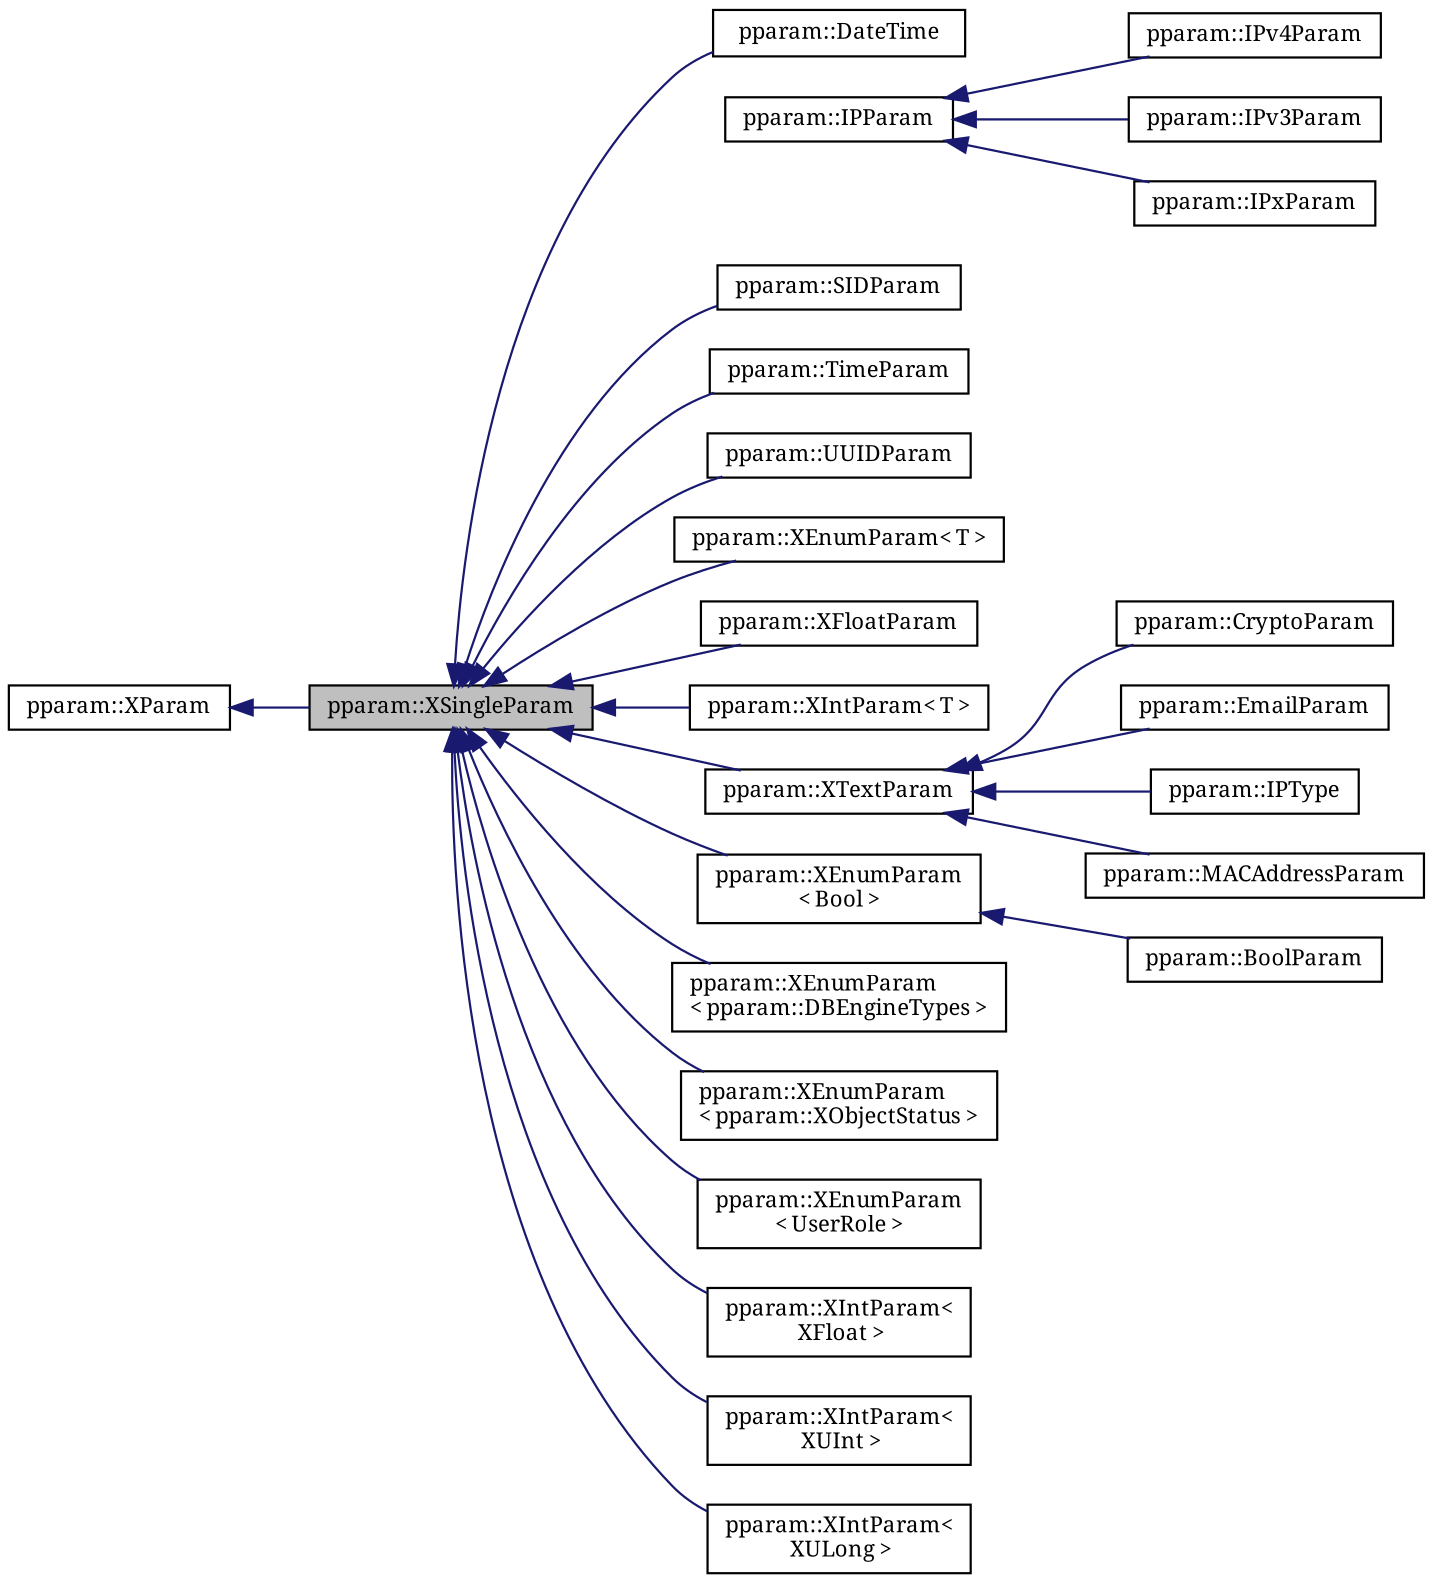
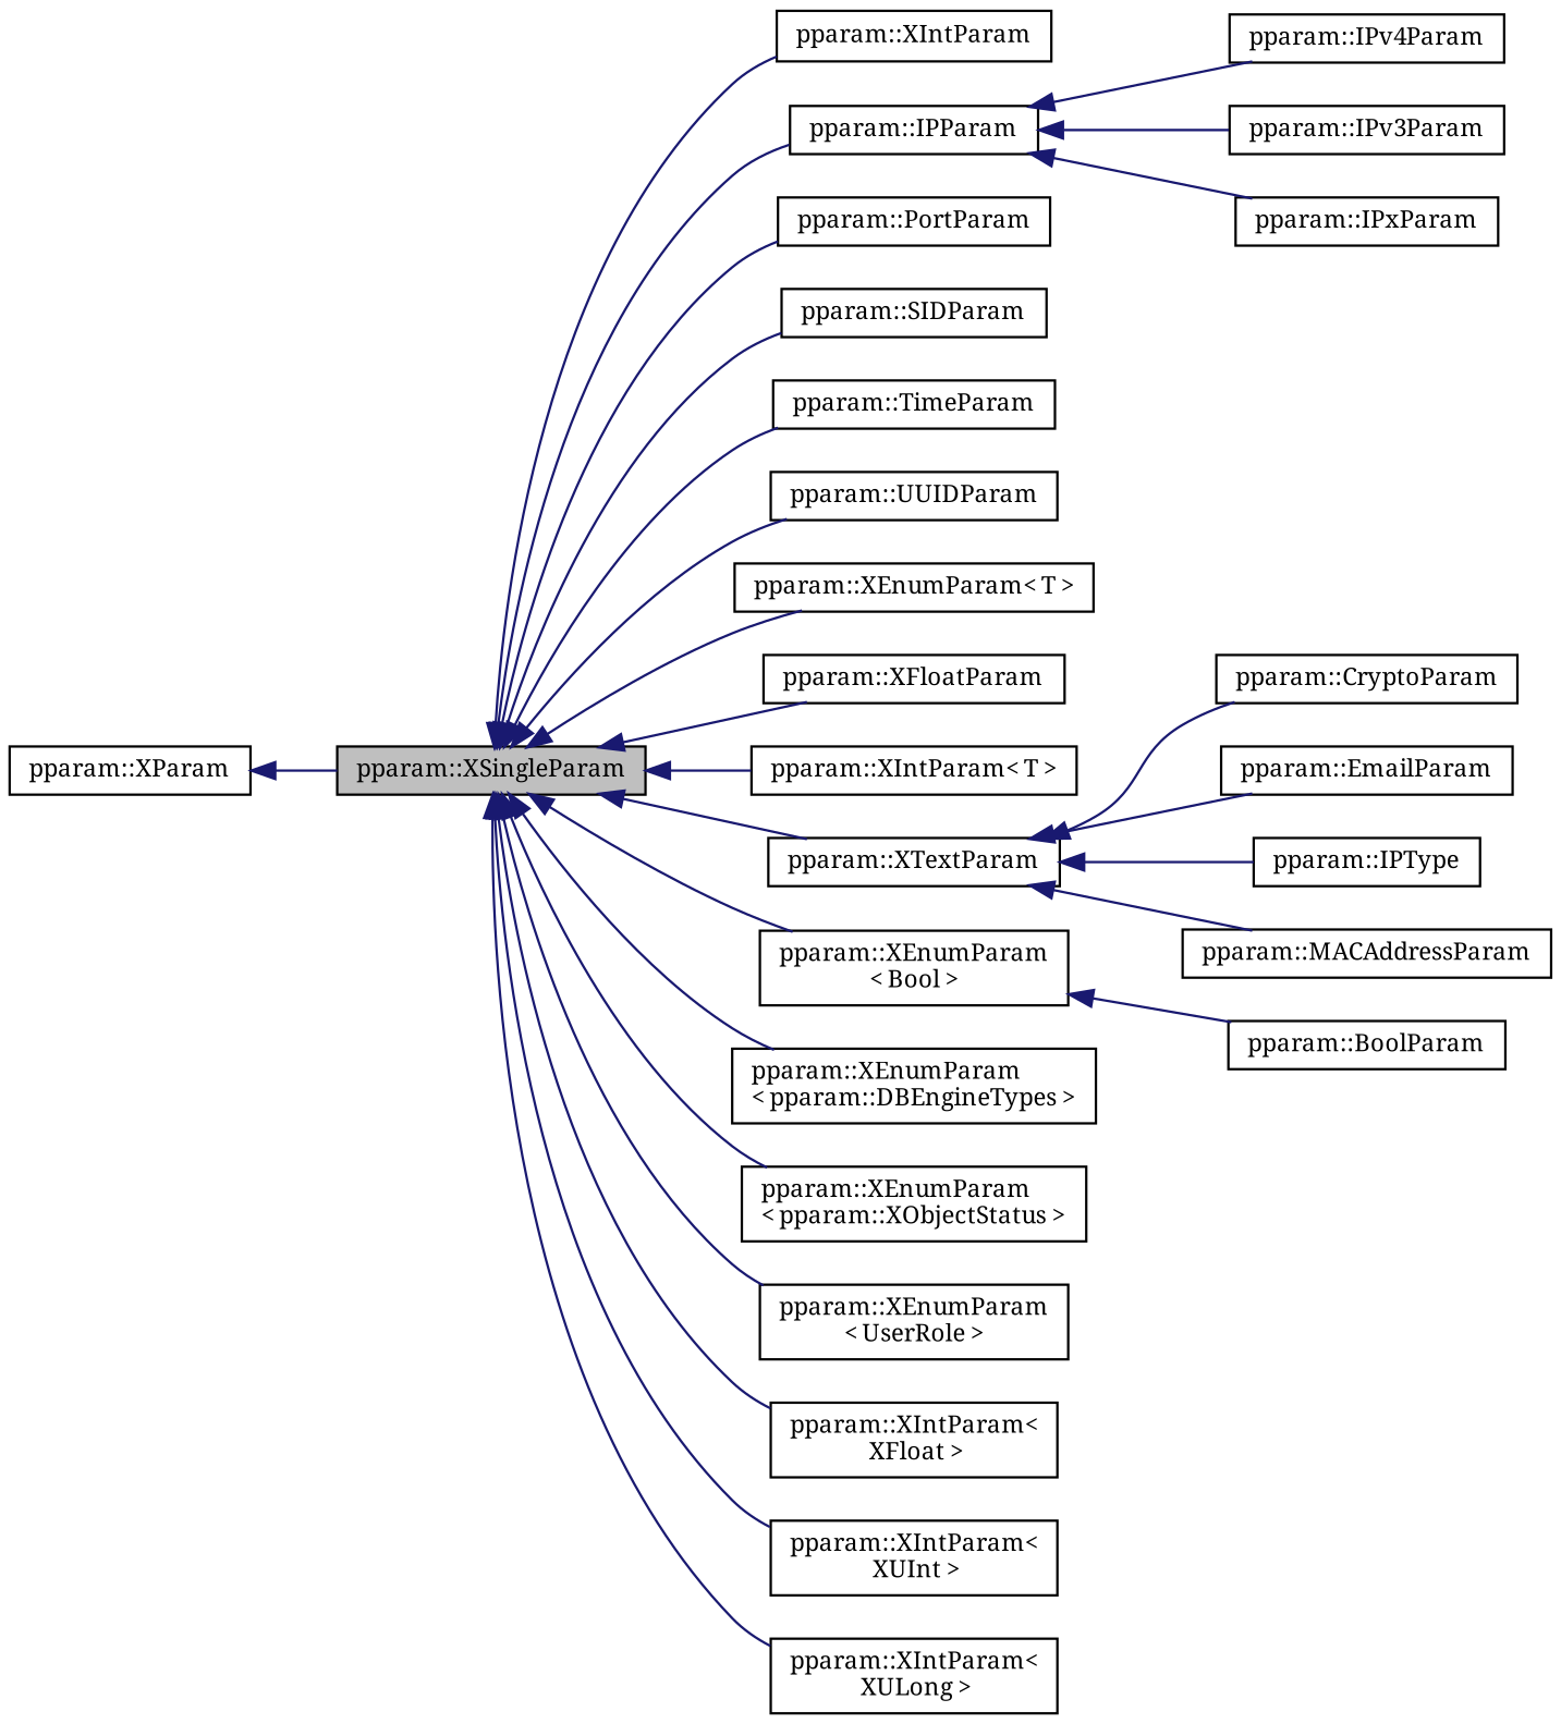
  digraph {
    fontname="Noto Serif"
    rankdir=LR
    node [color=black fillcolor=white fontname="Noto Serif" fontsize=10 shape=record style=filled]
    edge [color=midnightblue dir=back fontname="Noto Serif" fontsize=10 labelfontname=Helvetica labelfontsize=10 style=solid]
    n1 [fillcolor=grey75 fontcolor=black height=0.2 label="pparam::XSingleParam" width=0.4]
-   n2 [height=0.2 label="pparam::DateTime" width=0.4]
+   n2 [height=0.2 label="pparam::XIntParam" width=0.4]
    n3 [height=0.2 label="pparam::IPParam" width=0.4]
+   n4 [height=0.2 label="pparam::PortParam" width=0.4]
    n5 [height=0.2 label="pparam::SIDParam" width=0.4]
    n6 [height=0.2 label="pparam::TimeParam" width=0.4]
    n7 [height=0.2 label="pparam::UUIDParam" width=0.4]
    n8 [height=0.2 label="pparam::XEnumParam\< T \>" width=0.4]
    n9 [height=0.2 label="pparam::XFloatParam" width=0.4]
    n10 [height=0.2 label="pparam::XIntParam\< T \>" width=0.4]
    n11 [height=0.2 label="pparam::XTextParam" width=0.4]
    n12 [height=0.2 label="pparam::XEnumParam\l\< Bool \>" width=0.4]
    n13 [height=0.2 label="pparam::XEnumParam\l\< pparam::DBEngineTypes \>" width=0.4]
    n14 [height=0.2 label="pparam::XEnumParam\l\< pparam::XObjectStatus \>" width=0.4]
    n15 [height=0.2 label="pparam::XEnumParam\l\< UserRole \>" width=0.4]
    n16 [height=0.2 label="pparam::XIntParam\<\l XFloat \>" width=0.4]
    n17 [height=0.2 label="pparam::XIntParam\<\l XUInt \>" width=0.4]
    n18 [height=0.2 label="pparam::XIntParam\<\l XULong \>" width=0.4]
    n19 [height=0.2 label="pparam::IPv4Param" width=0.4]
    n20 [height=0.2 label="pparam::IPv3Param" width=0.4]
    n21 [height=0.2 label="pparam::IPxParam" width=0.4]
    n22 [height=0.2 label="pparam::CryptoParam" width=0.4]
    n23 [height=0.2 label="pparam::EmailParam" width=0.4]
    n24 [height=0.2 label="pparam::IPType" width=0.4]
    n25 [height=0.2 label="pparam::MACAddressParam" width=0.4]
    n26 [height=0.2 label="pparam::BoolParam" width=0.4]
    n27 [height=0.2 label="pparam::XParam" width=0.4]
    n1 -> n2
+   n1 -> n3
+   n1 -> n4
    n1 -> n5
    n1 -> n6
    n1 -> n7
    n1 -> n8
    n1 -> n9
    n1 -> n10
    n1 -> n11
    n1 -> n12
    n1 -> n13
    n1 -> n14
    n1 -> n15
    n1 -> n16
    n1 -> n17
    n1 -> n18
    n3 -> n19
    n3 -> n20
    n3 -> n21
    n11 -> n22
    n11 -> n23
    n11 -> n24
    n11 -> n25
    n12 -> n26
    n27 -> n1
  }
